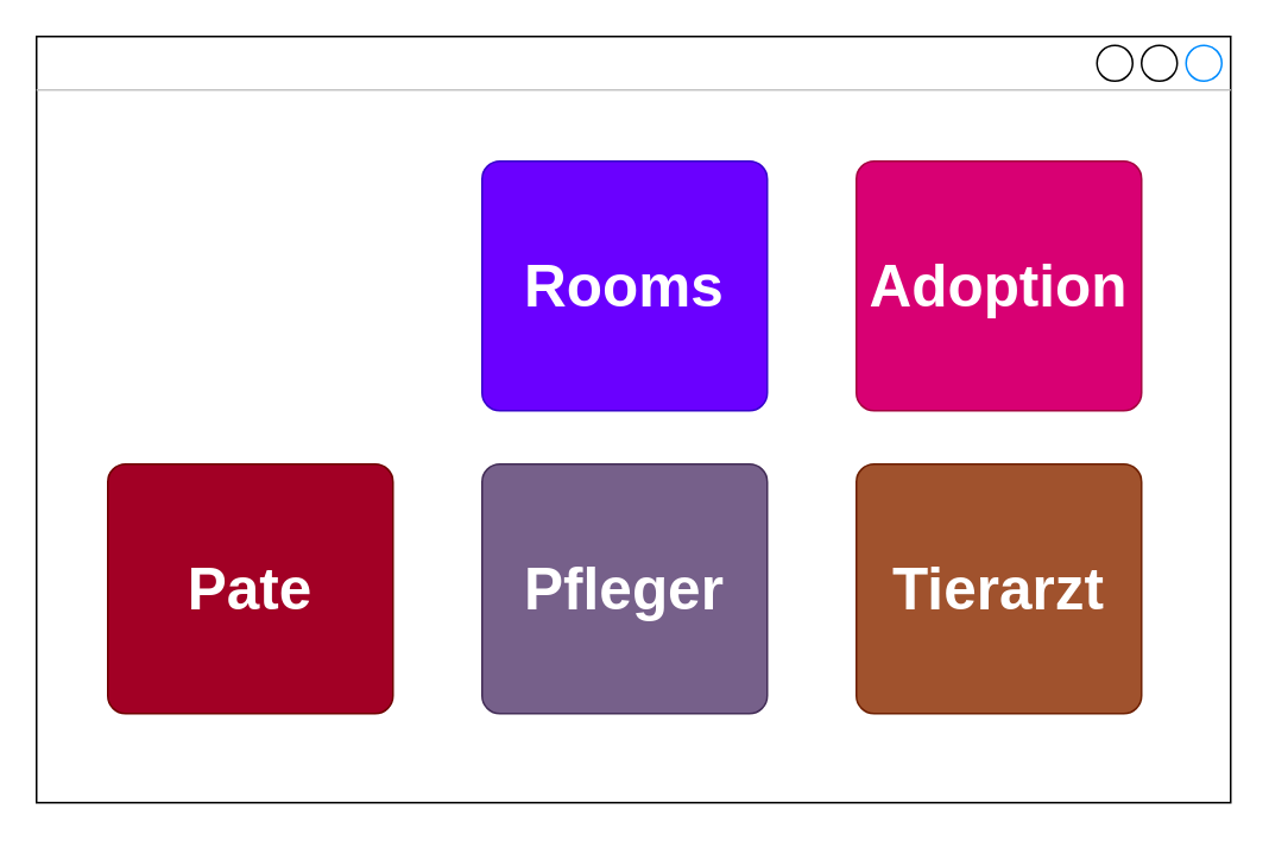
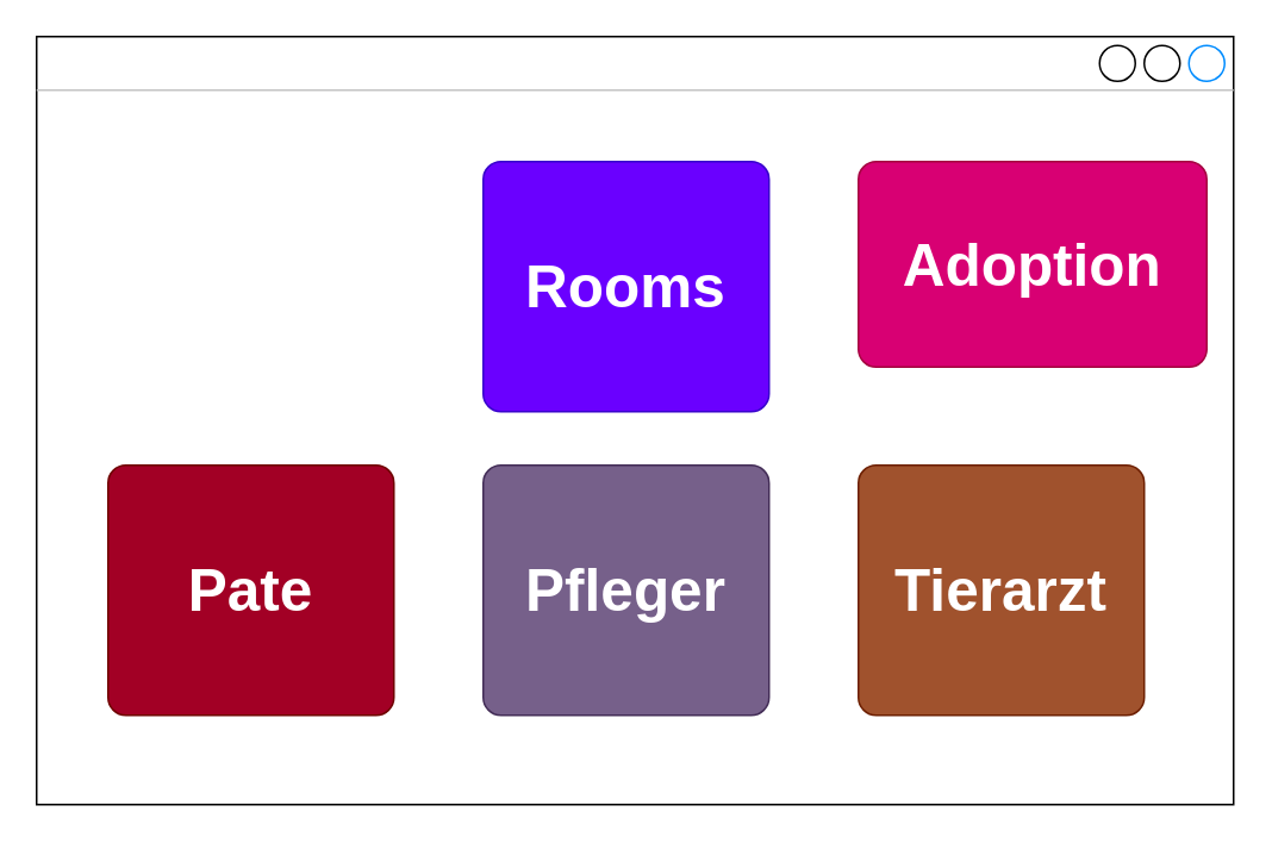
  <mxCell id="0" />
  <mxCell id="1" parent="0" />
  <mxCell id="2" value="Animalshelter" style="strokeWidth=1;shadow=0;dashed=0;align=center;html=1;shape=mxgraph.mockup.containers.window;align=left;verticalAlign=top;spacingLeft=8;strokeColor2=#008cff;strokeColor3=#c4c4c4;fontColor=#ffffff;mainText=;fontSize=17;labelBackgroundColor=none;whiteSpace=wrap;" parent="1" vertex="1"><mxGeometry x="20" y="20" width="670" height="430" as="geometry" /></mxCell>
  <mxCell id="3" value="&lt;span style=&quot;font-size: 33px;&quot;&gt;Rooms&lt;/span&gt;" style="strokeWidth=1;shadow=0;dashed=0;align=center;html=1;shape=mxgraph.mockup.buttons.button;strokeColor=#3700CC;fontColor=#ffffff;mainText=;buttonStyle=round;fontSize=17;fontStyle=1;fillColor=#6a00ff;whiteSpace=wrap;fillStyle=auto;" vertex="1" parent="1"><mxGeometry x="270" y="90" width="160" height="140" as="geometry" /></mxCell>
- <mxCell id="4" value="&lt;font style=&quot;font-size: 33px;&quot;&gt;Adoption&lt;/font&gt;" style="strokeWidth=1;shadow=0;dashed=0;align=center;html=1;shape=mxgraph.mockup.buttons.button;strokeColor=#A50040;fontColor=#ffffff;mainText=;buttonStyle=round;fontSize=17;fontStyle=1;fillColor=#d80073;whiteSpace=wrap;fillStyle=auto;" vertex="1" parent="1"><mxGeometry x="480" y="90" width="160" height="140" as="geometry" /></mxCell>
+ <mxCell id="4" value="&lt;font style=&quot;font-size: 33px;&quot;&gt;Adoption&lt;/font&gt;" style="strokeWidth=1;shadow=0;dashed=0;align=center;html=1;shape=mxgraph.mockup.buttons.button;strokeColor=#A50040;fontColor=#ffffff;mainText=;buttonStyle=round;fontSize=17;fontStyle=1;fillColor=#d80073;whiteSpace=wrap;fillStyle=auto;" vertex="1" parent="1"><mxGeometry x="480" y="90" width="195" height="115" as="geometry" /></mxCell>
  <mxCell id="5" value="&lt;font style=&quot;font-size: 33px;&quot;&gt;Pate&lt;/font&gt;" style="strokeWidth=1;shadow=0;dashed=0;align=center;html=1;shape=mxgraph.mockup.buttons.button;strokeColor=#6F0000;fontColor=#ffffff;mainText=;buttonStyle=round;fontSize=17;fontStyle=1;fillColor=#a20025;whiteSpace=wrap;fillStyle=auto;" vertex="1" parent="1"><mxGeometry x="60" y="260" width="160" height="140" as="geometry" /></mxCell>
  <mxCell id="6" value="&lt;font style=&quot;font-size: 33px;&quot;&gt;Pfleger&lt;/font&gt;" style="strokeWidth=1;shadow=0;dashed=0;align=center;html=1;shape=mxgraph.mockup.buttons.button;strokeColor=#432D57;fontColor=#ffffff;mainText=;buttonStyle=round;fontSize=17;fontStyle=1;fillColor=#76608a;whiteSpace=wrap;fillStyle=auto;" vertex="1" parent="1"><mxGeometry x="270" y="260" width="160" height="140" as="geometry" /></mxCell>
  <mxCell id="7" value="&lt;span style=&quot;font-size: 33px;&quot;&gt;Tierarzt&lt;/span&gt;" style="strokeWidth=1;shadow=0;dashed=0;align=center;html=1;shape=mxgraph.mockup.buttons.button;strokeColor=#6D1F00;fontColor=#ffffff;mainText=;buttonStyle=round;fontSize=17;fontStyle=1;fillColor=#a0522d;whiteSpace=wrap;fillStyle=auto;" vertex="1" parent="1"><mxGeometry x="480" y="260" width="160" height="140" as="geometry" /></mxCell>
